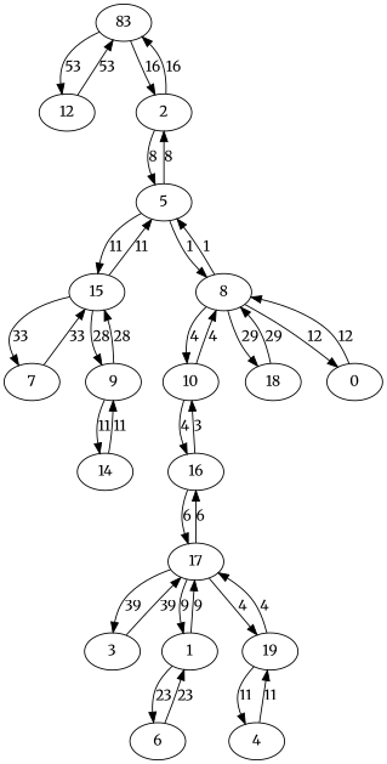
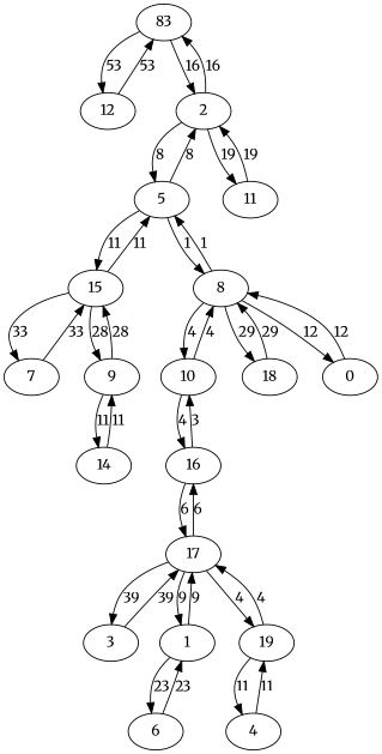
  digraph {
    fontname=Merriweather
    node [fontname=Merriweather]
    edge [fontname=Merriweather]
    n1 [label=83]
    12
    2
    5
+   11
    3
    17
    1
    19
    16
    6
    4
    10
    15
    7
    9
    14
    8
    18
    0
    n1 -> 12 [label=53]
    n1 -> 2 [label=16]
    12 -> n1 [label=53]
    2 -> n1 [label=16]
    2 -> 5 [label=8]
+   2 -> 11 [label=19]
    5 -> 2 [label=8]
    5 -> 15 [label=11]
    5 -> 8 [label=1]
+   11 -> 2 [label=19]
    3 -> 17 [label=39]
    17 -> 3 [label=39]
    17 -> 1 [label=9]
    17 -> 19 [label=4]
    17 -> 16 [label=6]
    1 -> 17 [label=9]
    1 -> 6 [label=23]
    19 -> 17 [label=4]
    19 -> 4 [label=11]
    16 -> 17 [label=6]
    16 -> 10 [label=3]
    6 -> 1 [label=23]
    4 -> 19 [label=11]
    10 -> 16 [label=4]
    10 -> 8 [label=4]
    15 -> 5 [label=11]
    15 -> 7 [label=33]
    15 -> 9 [label=28]
    7 -> 15 [label=33]
    9 -> 15 [label=28]
    9 -> 14 [label=11]
    14 -> 9 [label=11]
    8 -> 5 [label=1]
    8 -> 10 [label=4]
    8 -> 18 [label=29]
    8 -> 0 [label=12]
    18 -> 8 [label=29]
    0 -> 8 [label=12]
  }
